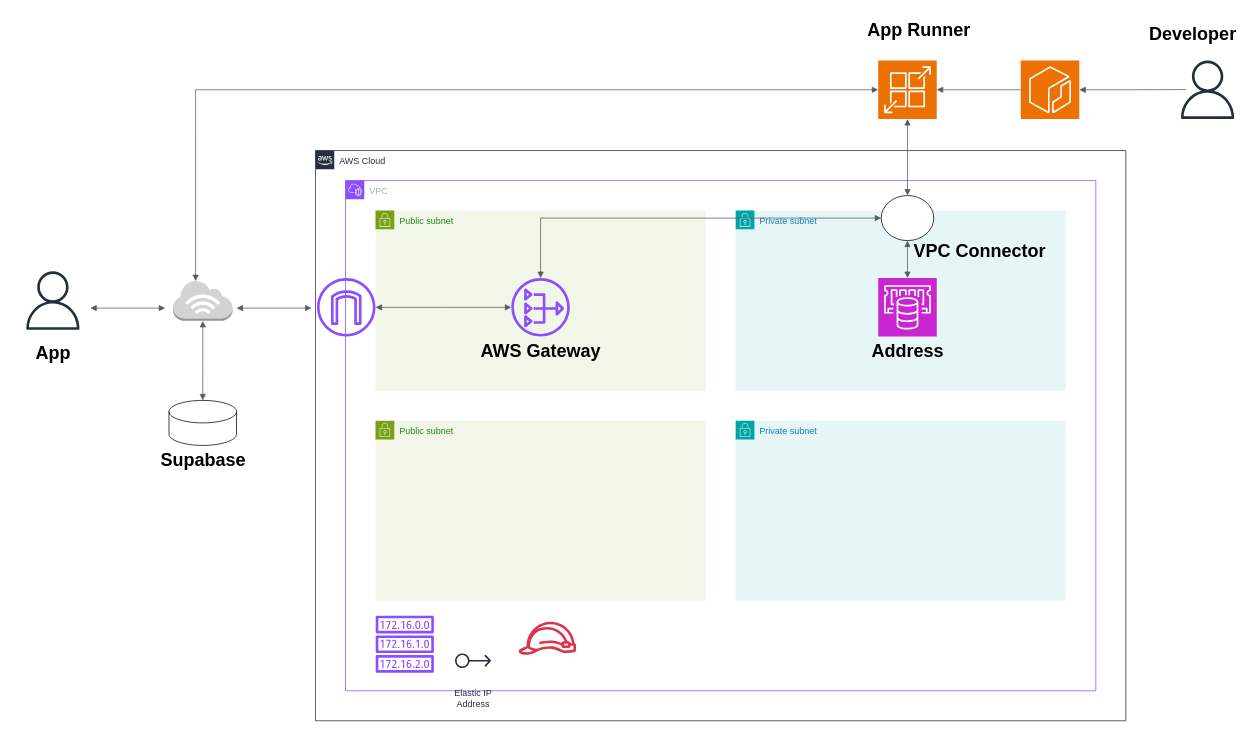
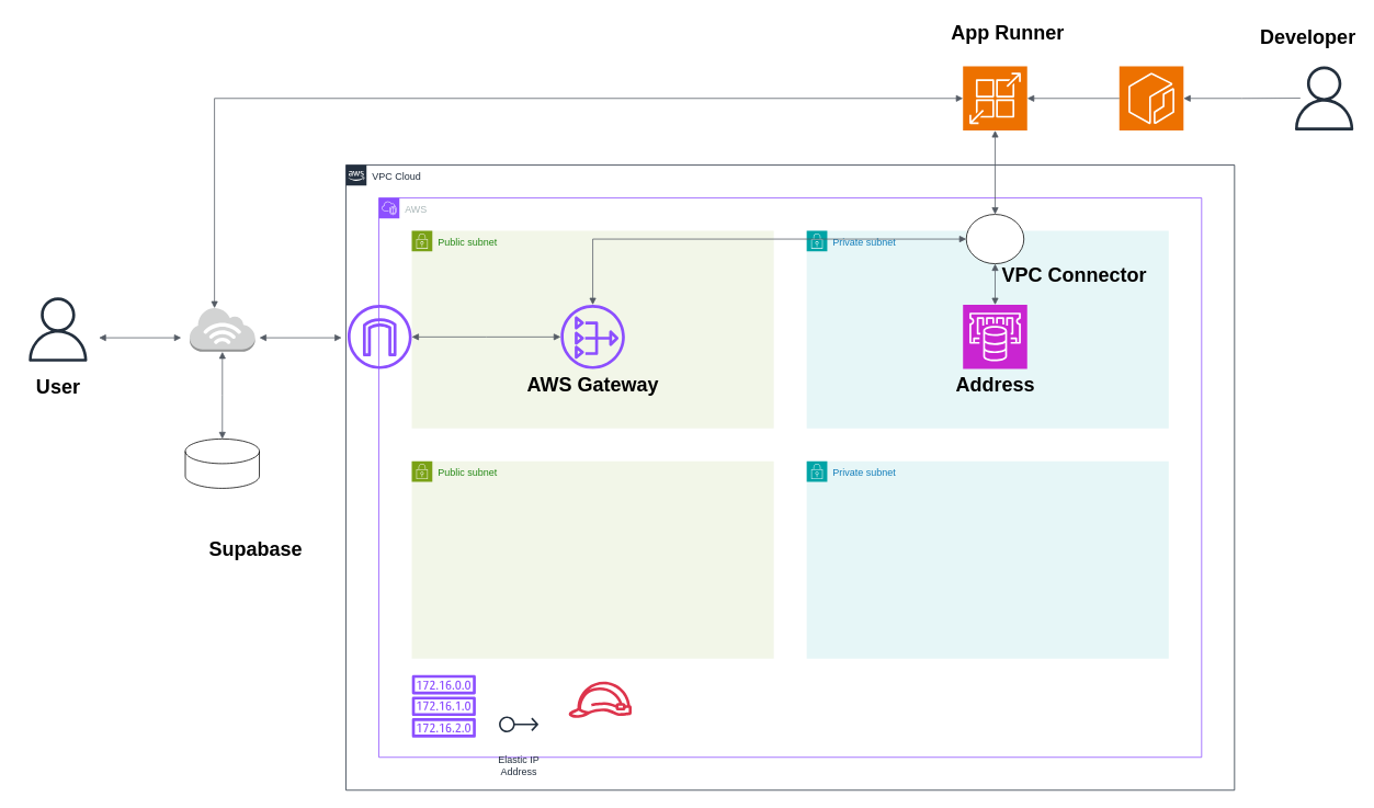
  <mxCell id="0" />
  <mxCell id="1" parent="0" />
- <mxCell id="2" value="AWS Cloud" style="points=[[0,0],[0.25,0],[0.5,0],[0.75,0],[1,0],[1,0.25],[1,0.5],[1,0.75],[1,1],[0.75,1],[0.5,1],[0.25,1],[0,1],[0,0.75],[0,0.5],[0,0.25]];outlineConnect=0;gradientColor=none;html=1;whiteSpace=wrap;fontSize=12;fontStyle=0;shape=mxgraph.aws4.group;grIcon=mxgraph.aws4.group_aws_cloud_alt;strokeColor=#232F3E;fillColor=none;verticalAlign=top;align=left;spacingLeft=30;fontColor=#232F3E;dashed=0;labelBackgroundColor=#ffffff;container=1;pointerEvents=0;collapsible=0;recursiveResize=0;" parent="1" vertex="1"><mxGeometry x="420" y="200" width="1080" height="760" as="geometry" /></mxCell>
- <mxCell id="3" value="VPC" style="points=[[0,0],[0.25,0],[0.5,0],[0.75,0],[1,0],[1,0.25],[1,0.5],[1,0.75],[1,1],[0.75,1],[0.5,1],[0.25,1],[0,1],[0,0.75],[0,0.5],[0,0.25]];outlineConnect=0;gradientColor=none;html=1;whiteSpace=wrap;fontSize=12;fontStyle=0;container=1;pointerEvents=0;collapsible=0;recursiveResize=0;shape=mxgraph.aws4.group;grIcon=mxgraph.aws4.group_vpc2;strokeColor=#8C4FFF;fillColor=none;verticalAlign=top;align=left;spacingLeft=30;fontColor=#AAB7B8;dashed=0;" parent="1" vertex="1"><mxGeometry x="460" y="240" width="1000" height="680" as="geometry" /></mxCell>
+ <mxCell id="2" value="VPC Cloud" style="points=[[0,0],[0.25,0],[0.5,0],[0.75,0],[1,0],[1,0.25],[1,0.5],[1,0.75],[1,1],[0.75,1],[0.5,1],[0.25,1],[0,1],[0,0.75],[0,0.5],[0,0.25]];outlineConnect=0;gradientColor=none;html=1;whiteSpace=wrap;fontSize=12;fontStyle=0;shape=mxgraph.aws4.group;grIcon=mxgraph.aws4.group_aws_cloud_alt;strokeColor=#232F3E;fillColor=none;verticalAlign=top;align=left;spacingLeft=30;fontColor=#232F3E;dashed=0;labelBackgroundColor=#ffffff;container=1;pointerEvents=0;collapsible=0;recursiveResize=0;" parent="1" vertex="1"><mxGeometry x="420" y="200" width="1080" height="760" as="geometry" /></mxCell>
+ <mxCell id="3" value="AWS" style="points=[[0,0],[0.25,0],[0.5,0],[0.75,0],[1,0],[1,0.25],[1,0.5],[1,0.75],[1,1],[0.75,1],[0.5,1],[0.25,1],[0,1],[0,0.75],[0,0.5],[0,0.25]];outlineConnect=0;gradientColor=none;html=1;whiteSpace=wrap;fontSize=12;fontStyle=0;container=1;pointerEvents=0;collapsible=0;recursiveResize=0;shape=mxgraph.aws4.group;grIcon=mxgraph.aws4.group_vpc2;strokeColor=#8C4FFF;fillColor=none;verticalAlign=top;align=left;spacingLeft=30;fontColor=#AAB7B8;dashed=0;" parent="1" vertex="1"><mxGeometry x="460" y="240" width="1000" height="680" as="geometry" /></mxCell>
  <mxCell id="4" value="Public subnet" style="points=[[0,0],[0.25,0],[0.5,0],[0.75,0],[1,0],[1,0.25],[1,0.5],[1,0.75],[1,1],[0.75,1],[0.5,1],[0.25,1],[0,1],[0,0.75],[0,0.5],[0,0.25]];outlineConnect=0;gradientColor=none;html=1;whiteSpace=wrap;fontSize=12;fontStyle=0;container=1;pointerEvents=0;collapsible=0;recursiveResize=0;shape=mxgraph.aws4.group;grIcon=mxgraph.aws4.group_security_group;grStroke=0;strokeColor=#7AA116;fillColor=#F2F6E8;verticalAlign=top;align=left;spacingLeft=30;fontColor=#248814;dashed=0;" parent="3" vertex="1"><mxGeometry x="40" y="320" width="440" height="240" as="geometry" /></mxCell>
  <mxCell id="5" value="Public subnet" style="points=[[0,0],[0.25,0],[0.5,0],[0.75,0],[1,0],[1,0.25],[1,0.5],[1,0.75],[1,1],[0.75,1],[0.5,1],[0.25,1],[0,1],[0,0.75],[0,0.5],[0,0.25]];outlineConnect=0;gradientColor=none;html=1;whiteSpace=wrap;fontSize=12;fontStyle=0;container=1;pointerEvents=0;collapsible=0;recursiveResize=0;shape=mxgraph.aws4.group;grIcon=mxgraph.aws4.group_security_group;grStroke=0;strokeColor=#7AA116;fillColor=#F2F6E8;verticalAlign=top;align=left;spacingLeft=30;fontColor=#248814;dashed=0;" parent="3" vertex="1"><mxGeometry x="40" y="40" width="440" height="240" as="geometry" /></mxCell>
  <mxCell id="6" value="AWS Gateway" style="text;strokeColor=none;fillColor=none;html=1;fontSize=24;fontStyle=1;verticalAlign=middle;align=center;" parent="5" vertex="1"><mxGeometry x="170" y="168" width="100" height="40" as="geometry" /></mxCell>
  <mxCell id="7" value="" style="sketch=0;outlineConnect=0;fontColor=#232F3E;gradientColor=none;fillColor=#8C4FFF;strokeColor=none;dashed=0;verticalLabelPosition=bottom;verticalAlign=top;align=center;html=1;fontSize=12;fontStyle=0;aspect=fixed;pointerEvents=1;shape=mxgraph.aws4.nat_gateway;" vertex="1" parent="5"><mxGeometry x="181" y="90" width="78" height="78" as="geometry" /></mxCell>
  <mxCell id="8" value="Private subnet" style="points=[[0,0],[0.25,0],[0.5,0],[0.75,0],[1,0],[1,0.25],[1,0.5],[1,0.75],[1,1],[0.75,1],[0.5,1],[0.25,1],[0,1],[0,0.75],[0,0.5],[0,0.25]];outlineConnect=0;gradientColor=none;html=1;whiteSpace=wrap;fontSize=12;fontStyle=0;container=1;pointerEvents=0;collapsible=0;recursiveResize=0;shape=mxgraph.aws4.group;grIcon=mxgraph.aws4.group_security_group;grStroke=0;strokeColor=#00A4A6;fillColor=#E6F6F7;verticalAlign=top;align=left;spacingLeft=30;fontColor=#147EBA;dashed=0;" parent="3" vertex="1"><mxGeometry x="520" y="40" width="440" height="240" as="geometry" /></mxCell>
  <mxCell id="9" value="" style="sketch=0;points=[[0,0,0],[0.25,0,0],[0.5,0,0],[0.75,0,0],[1,0,0],[0,1,0],[0.25,1,0],[0.5,1,0],[0.75,1,0],[1,1,0],[0,0.25,0],[0,0.5,0],[0,0.75,0],[1,0.25,0],[1,0.5,0],[1,0.75,0]];outlineConnect=0;fontColor=#232F3E;fillColor=#C925D1;strokeColor=#ffffff;dashed=0;verticalLabelPosition=bottom;verticalAlign=top;align=center;html=1;fontSize=12;fontStyle=0;aspect=fixed;shape=mxgraph.aws4.resourceIcon;resIcon=mxgraph.aws4.elasticache;" parent="8" vertex="1"><mxGeometry x="190" y="90" width="78" height="78" as="geometry" /></mxCell>
  <mxCell id="10" value="Address" style="text;strokeColor=none;fillColor=none;html=1;fontSize=24;fontStyle=1;verticalAlign=middle;align=center;" parent="8" vertex="1"><mxGeometry x="179" y="168" width="100" height="40" as="geometry" /></mxCell>
  <mxCell id="11" value="VPC Connector" style="text;strokeColor=none;fillColor=none;html=1;fontSize=24;fontStyle=1;verticalAlign=middle;align=center;" parent="8" vertex="1"><mxGeometry x="275" y="35" width="100" height="40" as="geometry" /></mxCell>
  <mxCell id="12" value="Private subnet" style="points=[[0,0],[0.25,0],[0.5,0],[0.75,0],[1,0],[1,0.25],[1,0.5],[1,0.75],[1,1],[0.75,1],[0.5,1],[0.25,1],[0,1],[0,0.75],[0,0.5],[0,0.25]];outlineConnect=0;gradientColor=none;html=1;whiteSpace=wrap;fontSize=12;fontStyle=0;container=1;pointerEvents=0;collapsible=0;recursiveResize=0;shape=mxgraph.aws4.group;grIcon=mxgraph.aws4.group_security_group;grStroke=0;strokeColor=#00A4A6;fillColor=#E6F6F7;verticalAlign=top;align=left;spacingLeft=30;fontColor=#147EBA;dashed=0;" parent="3" vertex="1"><mxGeometry x="520" y="320" width="440" height="240" as="geometry" /></mxCell>
  <mxCell id="13" value="" style="sketch=0;outlineConnect=0;fontColor=#232F3E;gradientColor=none;fillColor=#8C4FFF;strokeColor=none;dashed=0;verticalLabelPosition=bottom;verticalAlign=top;align=center;html=1;fontSize=12;fontStyle=0;aspect=fixed;pointerEvents=1;shape=mxgraph.aws4.route_table;" parent="3" vertex="1"><mxGeometry x="40" y="580" width="78" height="76" as="geometry" /></mxCell>
  <mxCell id="14" value="Elastic IP&#10;Address" style="sketch=0;outlineConnect=0;fontColor=#232F3E;gradientColor=none;strokeColor=#232F3E;fillColor=#ffffff;dashed=0;verticalLabelPosition=bottom;verticalAlign=top;align=center;html=1;fontSize=12;fontStyle=0;aspect=fixed;shape=mxgraph.aws4.resourceIcon;resIcon=mxgraph.aws4.elastic_ip_address;" parent="3" vertex="1"><mxGeometry x="140" y="610" width="60" height="60" as="geometry" /></mxCell>
  <mxCell id="15" value="" style="sketch=0;outlineConnect=0;fontColor=#232F3E;gradientColor=none;fillColor=#DD344C;strokeColor=none;dashed=0;verticalLabelPosition=bottom;verticalAlign=top;align=center;html=1;fontSize=12;fontStyle=0;aspect=fixed;pointerEvents=1;shape=mxgraph.aws4.role;" parent="3" vertex="1"><mxGeometry x="230" y="588" width="78" height="44" as="geometry" /></mxCell>
  <mxCell id="16" value="" style="sketch=0;outlineConnect=0;fontColor=#232F3E;gradientColor=none;fillColor=#8C4FFF;strokeColor=none;dashed=0;verticalLabelPosition=bottom;verticalAlign=top;align=center;html=1;fontSize=12;fontStyle=0;aspect=fixed;pointerEvents=1;shape=mxgraph.aws4.internet_gateway;" parent="3" vertex="1"><mxGeometry x="-38" y="130" width="78" height="78" as="geometry" /></mxCell>
  <mxCell id="17" value="" style="edgeStyle=orthogonalEdgeStyle;html=1;endArrow=block;elbow=vertical;startArrow=block;startFill=1;endFill=1;strokeColor=#545B64;rounded=0;entryX=0;entryY=0.5;entryDx=0;entryDy=0;entryPerimeter=0;" parent="3" source="16" edge="1"><mxGeometry width="100" relative="1" as="geometry"><mxPoint x="370" y="320" as="sourcePoint" /><mxPoint x="221" y="169" as="targetPoint" /></mxGeometry></mxCell>
  <mxCell id="18" value="" style="sketch=0;points=[[0,0,0],[0.25,0,0],[0.5,0,0],[0.75,0,0],[1,0,0],[0,1,0],[0.25,1,0],[0.5,1,0],[0.75,1,0],[1,1,0],[0,0.25,0],[0,0.5,0],[0,0.75,0],[1,0.25,0],[1,0.5,0],[1,0.75,0]];outlineConnect=0;fontColor=#232F3E;fillColor=#ED7100;strokeColor=#ffffff;dashed=0;verticalLabelPosition=bottom;verticalAlign=top;align=center;html=1;fontSize=12;fontStyle=0;aspect=fixed;shape=mxgraph.aws4.resourceIcon;resIcon=mxgraph.aws4.app_runner;" parent="1" vertex="1"><mxGeometry x="1170" y="80" width="78" height="78" as="geometry" /></mxCell>
  <mxCell id="19" value="" style="sketch=0;points=[[0,0,0],[0.25,0,0],[0.5,0,0],[0.75,0,0],[1,0,0],[0,1,0],[0.25,1,0],[0.5,1,0],[0.75,1,0],[1,1,0],[0,0.25,0],[0,0.5,0],[0,0.75,0],[1,0.25,0],[1,0.5,0],[1,0.75,0]];outlineConnect=0;fontColor=#232F3E;fillColor=#ED7100;strokeColor=#ffffff;dashed=0;verticalLabelPosition=bottom;verticalAlign=top;align=center;html=1;fontSize=12;fontStyle=0;aspect=fixed;shape=mxgraph.aws4.resourceIcon;resIcon=mxgraph.aws4.ecr;" parent="1" vertex="1"><mxGeometry x="1360" y="80" width="78" height="78" as="geometry" /></mxCell>
  <mxCell id="20" value="" style="sketch=0;outlineConnect=0;fontColor=#232F3E;gradientColor=none;fillColor=#232F3D;strokeColor=none;dashed=0;verticalLabelPosition=bottom;verticalAlign=top;align=center;html=1;fontSize=12;fontStyle=0;aspect=fixed;pointerEvents=1;shape=mxgraph.aws4.user;" parent="1" vertex="1"><mxGeometry x="31" y="361" width="78" height="78" as="geometry" /></mxCell>
  <mxCell id="21" value="" style="edgeStyle=orthogonalEdgeStyle;html=1;endArrow=block;elbow=vertical;startArrow=none;endFill=1;strokeColor=#545B64;rounded=0;entryX=1;entryY=0.5;entryDx=0;entryDy=0;entryPerimeter=0;exitX=0;exitY=0.5;exitDx=0;exitDy=0;exitPerimeter=0;" parent="1" source="19" target="18" edge="1"><mxGeometry width="100" relative="1" as="geometry"><mxPoint x="1300" y="150" as="sourcePoint" /><mxPoint x="1180" y="419" as="targetPoint" /></mxGeometry></mxCell>
  <mxCell id="22" value="App Runner" style="text;strokeColor=none;fillColor=none;html=1;fontSize=24;fontStyle=1;verticalAlign=middle;align=center;" parent="1" vertex="1"><mxGeometry x="1174" y="20" width="100" height="40" as="geometry" /></mxCell>
  <mxCell id="23" value="" style="sketch=0;outlineConnect=0;fontColor=#232F3E;gradientColor=none;fillColor=#232F3D;strokeColor=none;dashed=0;verticalLabelPosition=bottom;verticalAlign=top;align=center;html=1;fontSize=12;fontStyle=0;aspect=fixed;pointerEvents=1;shape=mxgraph.aws4.user;" parent="1" vertex="1"><mxGeometry x="1570" y="80" width="78" height="78" as="geometry" /></mxCell>
  <mxCell id="24" value="" style="edgeStyle=orthogonalEdgeStyle;html=1;endArrow=none;elbow=vertical;startArrow=block;startFill=1;strokeColor=#545B64;rounded=0;exitX=1;exitY=0.5;exitDx=0;exitDy=0;exitPerimeter=0;" parent="1" source="19" edge="1"><mxGeometry width="100" relative="1" as="geometry"><mxPoint x="1480" y="118.72" as="sourcePoint" /><mxPoint x="1580" y="118.72" as="targetPoint" /></mxGeometry></mxCell>
  <mxCell id="25" value="Developer" style="text;strokeColor=none;fillColor=none;html=1;fontSize=24;fontStyle=1;verticalAlign=middle;align=center;" parent="1" vertex="1"><mxGeometry x="1539" y="25" width="100" height="40" as="geometry" /></mxCell>
- <mxCell id="26" value="App" style="text;strokeColor=none;fillColor=none;html=1;fontSize=24;fontStyle=1;verticalAlign=middle;align=center;" parent="1" vertex="1"><mxGeometry x="20" y="450" width="100" height="40" as="geometry" /></mxCell>
+ <mxCell id="26" value="User" style="text;strokeColor=none;fillColor=none;html=1;fontSize=24;fontStyle=1;verticalAlign=middle;align=center;" parent="1" vertex="1"><mxGeometry x="20" y="450" width="100" height="40" as="geometry" /></mxCell>
  <mxCell id="27" value="" style="ellipse;whiteSpace=wrap;html=1;" parent="1" vertex="1"><mxGeometry x="1174" y="260" width="70" height="60" as="geometry" /></mxCell>
  <mxCell id="28" value="" style="outlineConnect=0;dashed=0;verticalLabelPosition=bottom;verticalAlign=top;align=center;html=1;shape=mxgraph.aws3.internet_3;fillColor=#D2D3D3;gradientColor=none;" parent="1" vertex="1"><mxGeometry x="230" y="373" width="79.5" height="54" as="geometry" /></mxCell>
  <mxCell id="29" value="" style="shape=cylinder3;whiteSpace=wrap;html=1;boundedLbl=1;backgroundOutline=1;size=15;" parent="1" vertex="1"><mxGeometry x="224.75" y="533" width="90" height="60" as="geometry" /></mxCell>
- <mxCell id="30" value="Supabase" style="text;strokeColor=none;fillColor=none;html=1;fontSize=24;fontStyle=1;verticalAlign=middle;align=center;" parent="1" vertex="1"><mxGeometry x="219.75" y="593" width="100" height="40" as="geometry" /></mxCell>
+ <mxCell id="30" value="Supabase" style="text;strokeColor=none;fillColor=none;html=1;fontSize=24;fontStyle=1;verticalAlign=middle;align=center;" parent="1" vertex="1"><mxGeometry x="259.75" y="648" width="100" height="40" as="geometry" /></mxCell>
  <mxCell id="31" value="" style="edgeStyle=orthogonalEdgeStyle;html=1;endArrow=block;elbow=vertical;startArrow=block;startFill=1;endFill=1;strokeColor=#545B64;rounded=0;exitX=0.5;exitY=0;exitDx=0;exitDy=0;exitPerimeter=0;" parent="1" source="29" target="28" edge="1"><mxGeometry width="100" relative="1" as="geometry"><mxPoint x="214.5" y="500" as="sourcePoint" /><mxPoint x="314.5" y="500" as="targetPoint" /></mxGeometry></mxCell>
  <mxCell id="32" value="" style="edgeStyle=orthogonalEdgeStyle;html=1;endArrow=block;elbow=vertical;startArrow=block;startFill=1;endFill=1;strokeColor=#545B64;rounded=0;entryX=0;entryY=0.5;entryDx=0;entryDy=0;entryPerimeter=0;exitX=0.38;exitY=0.02;exitDx=0;exitDy=0;exitPerimeter=0;" parent="1" source="28" target="18" edge="1"><mxGeometry width="100" relative="1" as="geometry"><mxPoint x="650" y="420" as="sourcePoint" /><mxPoint x="750" y="420" as="targetPoint" /><Array as="points"><mxPoint x="260" y="119" /></Array></mxGeometry></mxCell>
  <mxCell id="33" value="" style="edgeStyle=orthogonalEdgeStyle;html=1;endArrow=block;elbow=vertical;startArrow=block;startFill=1;endFill=1;strokeColor=#545B64;rounded=0;entryX=0.5;entryY=1;entryDx=0;entryDy=0;entryPerimeter=0;exitX=0.5;exitY=0;exitDx=0;exitDy=0;" parent="1" source="27" target="18" edge="1"><mxGeometry width="100" relative="1" as="geometry"><mxPoint x="650" y="420" as="sourcePoint" /><mxPoint x="750" y="420" as="targetPoint" /></mxGeometry></mxCell>
  <mxCell id="34" value="" style="edgeStyle=orthogonalEdgeStyle;html=1;endArrow=block;elbow=vertical;startArrow=block;startFill=1;endFill=1;strokeColor=#545B64;rounded=0;entryX=0.5;entryY=1;entryDx=0;entryDy=0;exitX=0.5;exitY=0;exitDx=0;exitDy=0;exitPerimeter=0;" parent="1" source="9" target="27" edge="1"><mxGeometry width="100" relative="1" as="geometry"><mxPoint x="650" y="420" as="sourcePoint" /><mxPoint x="750" y="420" as="targetPoint" /></mxGeometry></mxCell>
  <mxCell id="35" value="" style="edgeStyle=orthogonalEdgeStyle;html=1;endArrow=block;elbow=vertical;startArrow=block;startFill=1;endFill=1;strokeColor=#545B64;rounded=0;exitX=0.5;exitY=0;exitDx=0;exitDy=0;exitPerimeter=0;entryX=0;entryY=0.5;entryDx=0;entryDy=0;" parent="1" target="27" edge="1"><mxGeometry width="100" relative="1" as="geometry"><mxPoint x="720" y="370" as="sourcePoint" /><mxPoint x="930" y="560" as="targetPoint" /><Array as="points"><mxPoint x="720" y="290" /></Array></mxGeometry></mxCell>
  <mxCell id="36" value="" style="edgeStyle=orthogonalEdgeStyle;html=1;endArrow=block;elbow=vertical;startArrow=block;startFill=1;endFill=1;strokeColor=#545B64;rounded=0;" parent="1" edge="1"><mxGeometry width="100" relative="1" as="geometry"><mxPoint x="119.75" y="410" as="sourcePoint" /><mxPoint x="219.75" y="410" as="targetPoint" /></mxGeometry></mxCell>
  <mxCell id="37" value="" style="edgeStyle=orthogonalEdgeStyle;html=1;endArrow=block;elbow=vertical;startArrow=block;startFill=1;endFill=1;strokeColor=#545B64;rounded=0;" parent="1" edge="1"><mxGeometry width="100" relative="1" as="geometry"><mxPoint x="314.75" y="410" as="sourcePoint" /><mxPoint x="414.75" y="410" as="targetPoint" /></mxGeometry></mxCell>
